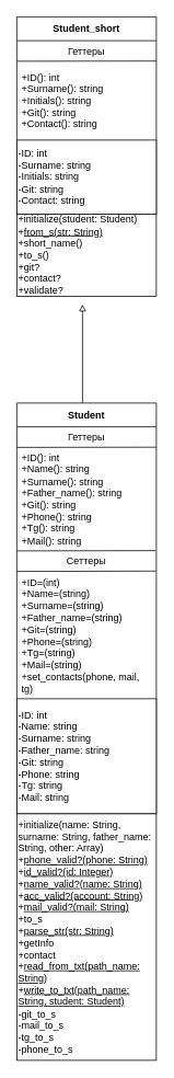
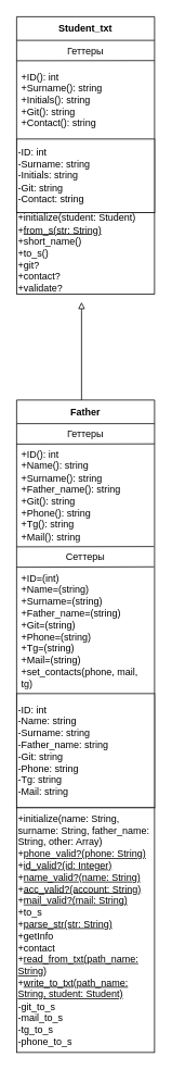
  <mxCell id="0" />
  <mxCell id="1" parent="0" />
- <mxCell id="2" value="Student_short" style="swimlane;fontStyle=1;align=center;verticalAlign=middle;childLayout=stackLayout;horizontal=1;startSize=29;horizontalStack=0;resizeParent=1;resizeParentMax=0;resizeLast=0;collapsible=0;marginBottom=0;html=1;whiteSpace=wrap;" vertex="1" parent="1"><mxGeometry x="20" y="20" width="170" height="240" as="geometry" /></mxCell>
+ <mxCell id="2" value="Student_txt" style="swimlane;fontStyle=1;align=center;verticalAlign=middle;childLayout=stackLayout;horizontal=1;startSize=29;horizontalStack=0;resizeParent=1;resizeParentMax=0;resizeLast=0;collapsible=0;marginBottom=0;html=1;whiteSpace=wrap;" vertex="1" parent="1"><mxGeometry x="20" y="20" width="170" height="240" as="geometry" /></mxCell>
  <mxCell id="3" value="" style="endArrow=none;html=1;rounded=0;entryX=1;entryY=-0.002;entryDx=0;entryDy=0;entryPerimeter=0;" edge="1" parent="2" target="5"><mxGeometry width="50" height="50" relative="1" as="geometry"><mxPoint y="54" as="sourcePoint" /><mxPoint x="50" y="4" as="targetPoint" /></mxGeometry></mxCell>
  <mxCell id="4" value="Геттеры" style="text;html=1;strokeColor=none;fillColor=none;align=center;verticalAlign=middle;spacingLeft=4;spacingRight=4;overflow=hidden;rotatable=0;points=[[0,0.5],[1,0.5]];portConstraint=eastwest;whiteSpace=wrap;" vertex="1" parent="2"><mxGeometry y="29" width="170" height="25" as="geometry" /></mxCell>
  <mxCell id="5" value="+ID(): int&lt;br&gt;+Surname(): string&lt;br&gt;+Initials(): string&lt;br&gt;+Git(): string&lt;br&gt;+Contact(): string" style="text;html=1;strokeColor=none;fillColor=none;align=left;verticalAlign=middle;spacingLeft=4;spacingRight=4;overflow=hidden;rotatable=0;points=[[0,0.5],[1,0.5]];portConstraint=eastwest;whiteSpace=wrap;" vertex="1" parent="2"><mxGeometry y="54" width="170" height="96" as="geometry" /></mxCell>
  <mxCell id="6" value="-ID: int&lt;br&gt;-Surname: string&lt;br&gt;-Initials: string&lt;br&gt;-Git: string&lt;br&gt;-Contact: string" style="rounded=0;whiteSpace=wrap;html=1;align=left;" vertex="1" parent="2"><mxGeometry y="150" width="170" height="90" as="geometry" /></mxCell>
  <mxCell id="7" value="" style="endArrow=block;html=1;rounded=0;exitX=0.5;exitY=0;exitDx=0;exitDy=0;endFill=0;" edge="1" parent="1"><mxGeometry width="50" height="50" relative="1" as="geometry"><mxPoint x="100" y="490" as="sourcePoint" /><mxPoint x="100" y="370" as="targetPoint" /><Array as="points"><mxPoint x="100" y="380" /></Array></mxGeometry></mxCell>
  <mxCell id="8" value="+initialize(student: Student)&lt;br&gt;+&lt;u&gt;from_s(str: String)&lt;/u&gt;&lt;br&gt;+short_name()&lt;br&gt;+to_s()&lt;br&gt;+git?&lt;br&gt;+contact?&lt;br&gt;+validate?" style="rounded=0;whiteSpace=wrap;html=1;align=left;" vertex="1" parent="1"><mxGeometry x="20" y="260" width="170" height="100" as="geometry" /></mxCell>
- <mxCell id="9" value="Student" style="swimlane;fontStyle=1;align=center;verticalAlign=middle;childLayout=stackLayout;horizontal=1;startSize=29;horizontalStack=0;resizeParent=1;resizeParentMax=0;resizeLast=0;collapsible=0;marginBottom=0;html=1;whiteSpace=wrap;" vertex="1" parent="1"><mxGeometry x="20" y="490" width="170" height="500" as="geometry" /></mxCell>
+ <mxCell id="9" value="Father" style="swimlane;fontStyle=1;align=center;verticalAlign=middle;childLayout=stackLayout;horizontal=1;startSize=29;horizontalStack=0;resizeParent=1;resizeParentMax=0;resizeLast=0;collapsible=0;marginBottom=0;html=1;whiteSpace=wrap;" vertex="1" parent="1"><mxGeometry x="20" y="490" width="170" height="500" as="geometry" /></mxCell>
  <mxCell id="10" value="" style="endArrow=none;html=1;rounded=0;entryX=1;entryY=-0.002;entryDx=0;entryDy=0;entryPerimeter=0;" edge="1" parent="9" target="12"><mxGeometry width="50" height="50" relative="1" as="geometry"><mxPoint y="54" as="sourcePoint" /><mxPoint x="50" y="4" as="targetPoint" /></mxGeometry></mxCell>
  <mxCell id="11" value="Геттеры" style="text;html=1;strokeColor=none;fillColor=none;align=center;verticalAlign=middle;spacingLeft=4;spacingRight=4;overflow=hidden;rotatable=0;points=[[0,0.5],[1,0.5]];portConstraint=eastwest;whiteSpace=wrap;" vertex="1" parent="9"><mxGeometry y="29" width="170" height="25" as="geometry" /></mxCell>
  <mxCell id="12" value="+ID(): int&lt;br&gt;+Name(): string&lt;br&gt;+Surname(): string&lt;br&gt;+Father_name(): string&lt;br&gt;+Git(): string&lt;br&gt;+Phone(): string&lt;br&gt;+Tg(): string&lt;br&gt;+Mail(): string" style="text;html=1;strokeColor=none;fillColor=none;align=left;verticalAlign=middle;spacingLeft=4;spacingRight=4;overflow=hidden;rotatable=0;points=[[0,0.5],[1,0.5]];portConstraint=eastwest;whiteSpace=wrap;" vertex="1" parent="9"><mxGeometry y="54" width="170" height="126" as="geometry" /></mxCell>
  <mxCell id="13" value="" style="endArrow=none;html=1;rounded=0;entryX=0.995;entryY=-0.013;entryDx=0;entryDy=0;entryPerimeter=0;" edge="1" parent="9" target="15"><mxGeometry width="50" height="50" relative="1" as="geometry"><mxPoint y="180" as="sourcePoint" /><mxPoint x="50" y="130" as="targetPoint" /></mxGeometry></mxCell>
  <mxCell id="14" value="" style="endArrow=none;html=1;rounded=0;entryX=0.996;entryY=-0.003;entryDx=0;entryDy=0;entryPerimeter=0;" edge="1" parent="9" target="16"><mxGeometry width="50" height="50" relative="1" as="geometry"><mxPoint y="205" as="sourcePoint" /><mxPoint x="50" y="155" as="targetPoint" /></mxGeometry></mxCell>
  <mxCell id="15" value="Сеттеры" style="text;html=1;strokeColor=none;fillColor=none;align=center;verticalAlign=middle;spacingLeft=4;spacingRight=4;overflow=hidden;rotatable=0;points=[[0,0.5],[1,0.5]];portConstraint=eastwest;whiteSpace=wrap;" vertex="1" parent="9"><mxGeometry y="180" width="170" height="25" as="geometry" /></mxCell>
  <mxCell id="16" value="+ID=(int)&lt;br&gt;+Name=(string)&lt;br&gt;+Surname=(string)&lt;br&gt;+Father_name=(string)&lt;br&gt;+Git=(string)&lt;br&gt;+Phone=(string)&lt;br&gt;+Tg=(string)&lt;br&gt;+Mail=(string)&lt;br&gt;+set_contacts(phone, mail, tg)" style="text;html=1;strokeColor=none;fillColor=none;align=left;verticalAlign=middle;spacingLeft=4;spacingRight=4;overflow=hidden;rotatable=0;points=[[0,0.5],[1,0.5]];portConstraint=eastwest;whiteSpace=wrap;" vertex="1" parent="9"><mxGeometry y="205" width="170" height="155" as="geometry" /></mxCell>
  <mxCell id="17" value="-ID: int&lt;br style=&quot;border-color: var(--border-color);&quot;&gt;-Name: string&lt;br style=&quot;border-color: var(--border-color);&quot;&gt;-Surname: string&lt;br style=&quot;border-color: var(--border-color);&quot;&gt;-Father_name: string&lt;br style=&quot;border-color: var(--border-color);&quot;&gt;-Git: string&lt;br style=&quot;border-color: var(--border-color);&quot;&gt;-Phone: string&lt;br style=&quot;border-color: var(--border-color);&quot;&gt;-Tg: string&lt;br style=&quot;border-color: var(--border-color);&quot;&gt;-Mail: string" style="rounded=0;whiteSpace=wrap;html=1;align=left;" vertex="1" parent="9"><mxGeometry y="360" width="170" height="140" as="geometry" /></mxCell>
  <mxCell id="18" value="+initialize(name: String, surname: String, father_name: String, other: Array)&lt;br&gt;+&lt;u&gt;phone_valid?(phone: String)&lt;br&gt;&lt;/u&gt;+&lt;u&gt;id_valid?(id: Integer)&lt;br&gt;&lt;/u&gt;+&lt;u&gt;name_valid?(name: String)&lt;br&gt;&lt;/u&gt;+&lt;u&gt;acc_valid?(account: String)&lt;br&gt;&lt;/u&gt;+&lt;u&gt;mail_valid?(mail: String)&lt;br&gt;&lt;/u&gt;+to_s&lt;br&gt;+&lt;u&gt;parse_str(str: String)&lt;br&gt;&lt;/u&gt;+getInfo&lt;br&gt;+contact&lt;br&gt;+&lt;u&gt;read_from_txt(path_name: String)&lt;/u&gt;&lt;br&gt;+&lt;u&gt;write_to_txt(path_name: String, student: Student)&lt;br&gt;&lt;/u&gt;-git_to_s&lt;br&gt;-mail_to_s&lt;br&gt;-tg_to_s&lt;br&gt;-phone_to_s" style="rounded=0;whiteSpace=wrap;html=1;align=left;" vertex="1" parent="1"><mxGeometry x="20" y="990" width="170" height="300" as="geometry" /></mxCell>
